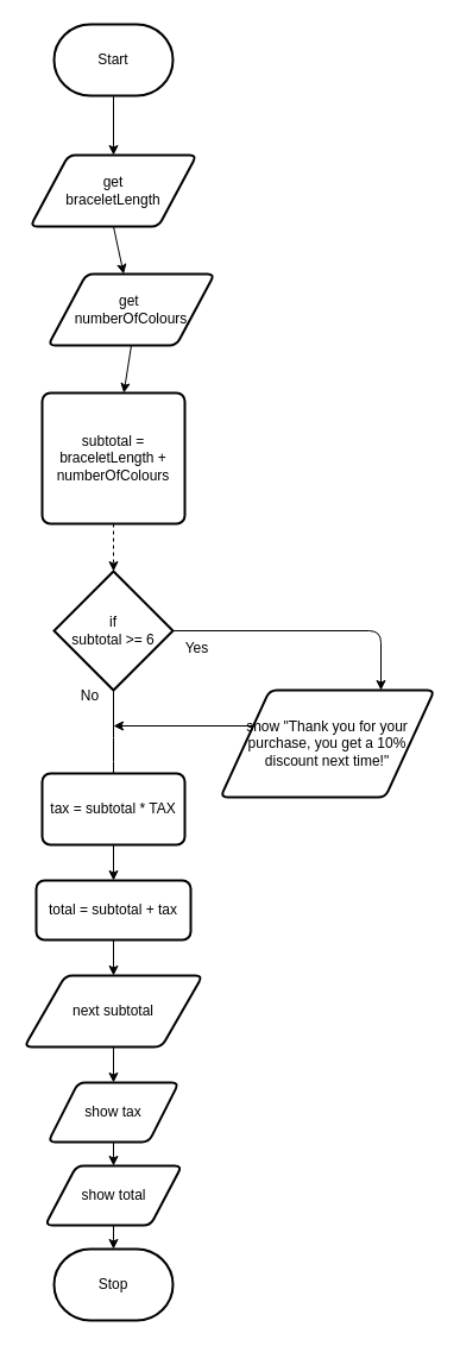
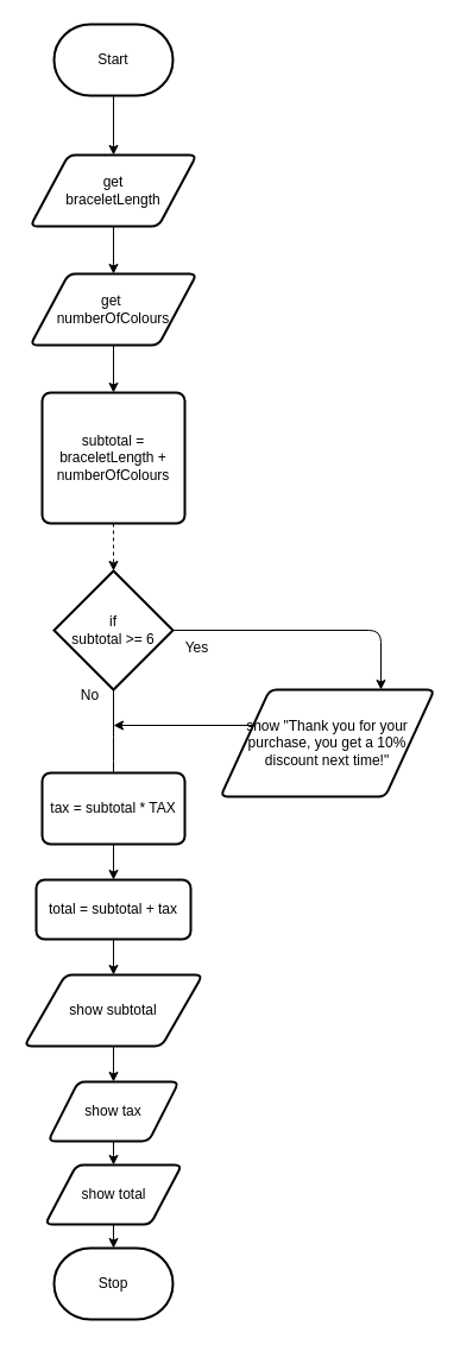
  <mxCell id="0" />
  <mxCell id="1" parent="0" />
  <mxCell id="2" style="edgeStyle=none;html=1;entryX=0.5;entryY=0;entryDx=0;entryDy=0;" parent="1" source="3" target="6" edge="1"><mxGeometry relative="1" as="geometry" /></mxCell>
  <mxCell id="3" value="Start" style="strokeWidth=2;html=1;shape=mxgraph.flowchart.terminator;whiteSpace=wrap;" parent="1" vertex="1"><mxGeometry x="45" y="20" width="100" height="60" as="geometry" /></mxCell>
  <mxCell id="4" value="Stop" style="strokeWidth=2;html=1;shape=mxgraph.flowchart.terminator;whiteSpace=wrap;" parent="1" vertex="1"><mxGeometry x="45" y="1050" width="100" height="60" as="geometry" /></mxCell>
  <mxCell id="5" style="edgeStyle=none;html=1;exitX=0.5;exitY=1;exitDx=0;exitDy=0;" parent="1" source="6" target="8" edge="1"><mxGeometry relative="1" as="geometry" /></mxCell>
  <mxCell id="6" value="get &lt;br&gt;braceletLength" style="shape=parallelogram;html=1;strokeWidth=2;perimeter=parallelogramPerimeter;whiteSpace=wrap;rounded=1;arcSize=12;size=0.23;" parent="1" vertex="1"><mxGeometry x="25" y="130" width="140" height="60" as="geometry" /></mxCell>
  <mxCell id="7" style="edgeStyle=none;html=1;exitX=0.5;exitY=1;exitDx=0;exitDy=0;" parent="1" source="8" target="10" edge="1"><mxGeometry relative="1" as="geometry" /></mxCell>
- <mxCell id="8" value="get&amp;nbsp;&lt;br&gt;numberOfColours" style="shape=parallelogram;html=1;strokeWidth=2;perimeter=parallelogramPerimeter;whiteSpace=wrap;rounded=1;arcSize=12;size=0.23;" parent="1" vertex="1"><mxGeometry x="40" y="230" width="140" height="60" as="geometry" /></mxCell>
+ <mxCell id="8" value="get&amp;nbsp;&lt;br&gt;numberOfColours" style="shape=parallelogram;html=1;strokeWidth=2;perimeter=parallelogramPerimeter;whiteSpace=wrap;rounded=1;arcSize=12;size=0.23;" parent="1" vertex="1"><mxGeometry x="25" y="230" width="140" height="60" as="geometry" /></mxCell>
  <mxCell id="9" style="edgeStyle=none;html=1;exitX=0.5;exitY=1;exitDx=0;exitDy=0;entryX=0.5;entryY=0;entryDx=0;entryDy=0;entryPerimeter=0;dashed=1;" parent="1" source="10" target="13" edge="1"><mxGeometry relative="1" as="geometry" /></mxCell>
  <mxCell id="10" value="subtotal = braceletLength + numberOfColours" style="rounded=1;whiteSpace=wrap;html=1;absoluteArcSize=1;arcSize=14;strokeWidth=2;" parent="1" vertex="1"><mxGeometry x="35" y="330" width="120" height="110" as="geometry" /></mxCell>
  <mxCell id="11" style="edgeStyle=orthogonalEdgeStyle;html=1;exitX=1;exitY=0.5;exitDx=0;exitDy=0;exitPerimeter=0;entryX=0.75;entryY=0;entryDx=0;entryDy=0;" parent="1" source="13" target="27" edge="1"><mxGeometry relative="1" as="geometry"><mxPoint x="260" y="570" as="targetPoint" /></mxGeometry></mxCell>
  <mxCell id="12" style="edgeStyle=orthogonalEdgeStyle;html=1;exitX=0.5;exitY=1;exitDx=0;exitDy=0;exitPerimeter=0;" parent="1" source="13" edge="1"><mxGeometry relative="1" as="geometry"><mxPoint x="95" y="680" as="targetPoint" /></mxGeometry></mxCell>
  <mxCell id="13" value="if&lt;br&gt;subtotal &amp;gt;= 6" style="strokeWidth=2;html=1;shape=mxgraph.flowchart.decision;whiteSpace=wrap;" parent="1" vertex="1"><mxGeometry x="45" y="480" width="100" height="100" as="geometry" /></mxCell>
  <mxCell id="14" style="edgeStyle=orthogonalEdgeStyle;html=1;exitX=0;exitY=0.5;exitDx=0;exitDy=0;" parent="1" edge="1"><mxGeometry relative="1" as="geometry"><mxPoint x="95" y="610" as="targetPoint" /><mxPoint x="215" y="610" as="sourcePoint" /></mxGeometry></mxCell>
  <mxCell id="15" style="edgeStyle=orthogonalEdgeStyle;html=1;exitX=0.5;exitY=1;exitDx=0;exitDy=0;" parent="1" source="16" target="18" edge="1"><mxGeometry relative="1" as="geometry" /></mxCell>
  <mxCell id="16" value="tax = subtotal * TAX" style="rounded=1;whiteSpace=wrap;html=1;absoluteArcSize=1;arcSize=14;strokeWidth=2;" parent="1" vertex="1"><mxGeometry x="35" y="650" width="120" height="60" as="geometry" /></mxCell>
  <mxCell id="17" style="edgeStyle=orthogonalEdgeStyle;html=1;exitX=0.5;exitY=1;exitDx=0;exitDy=0;entryX=0.5;entryY=0;entryDx=0;entryDy=0;" parent="1" source="18" target="20" edge="1"><mxGeometry relative="1" as="geometry" /></mxCell>
  <mxCell id="18" value="total = subtotal + tax" style="rounded=1;whiteSpace=wrap;html=1;absoluteArcSize=1;arcSize=14;strokeWidth=2;" parent="1" vertex="1"><mxGeometry x="30" y="740" width="130" height="50" as="geometry" /></mxCell>
  <mxCell id="19" style="edgeStyle=orthogonalEdgeStyle;html=1;exitX=0.5;exitY=1;exitDx=0;exitDy=0;entryX=0.5;entryY=0;entryDx=0;entryDy=0;" parent="1" source="20" target="22" edge="1"><mxGeometry relative="1" as="geometry" /></mxCell>
- <mxCell id="20" value="next subtotal" style="shape=parallelogram;html=1;strokeWidth=2;perimeter=parallelogramPerimeter;whiteSpace=wrap;rounded=1;arcSize=12;size=0.23;" parent="1" vertex="1"><mxGeometry x="20" y="820" width="150" height="60" as="geometry" /></mxCell>
+ <mxCell id="20" value="show subtotal" style="shape=parallelogram;html=1;strokeWidth=2;perimeter=parallelogramPerimeter;whiteSpace=wrap;rounded=1;arcSize=12;size=0.23;" parent="1" vertex="1"><mxGeometry x="20" y="820" width="150" height="60" as="geometry" /></mxCell>
  <mxCell id="21" style="edgeStyle=orthogonalEdgeStyle;html=1;exitX=0.5;exitY=1;exitDx=0;exitDy=0;entryX=0.5;entryY=0;entryDx=0;entryDy=0;" parent="1" source="22" target="24" edge="1"><mxGeometry relative="1" as="geometry" /></mxCell>
  <mxCell id="22" value="show tax" style="shape=parallelogram;html=1;strokeWidth=2;perimeter=parallelogramPerimeter;whiteSpace=wrap;rounded=1;arcSize=12;size=0.23;" parent="1" vertex="1"><mxGeometry x="40" y="910" width="110" height="50" as="geometry" /></mxCell>
  <mxCell id="23" style="edgeStyle=orthogonalEdgeStyle;html=1;exitX=0.5;exitY=1;exitDx=0;exitDy=0;entryX=0.5;entryY=0;entryDx=0;entryDy=0;entryPerimeter=0;" parent="1" source="24" target="4" edge="1"><mxGeometry relative="1" as="geometry" /></mxCell>
  <mxCell id="24" value="show total" style="shape=parallelogram;html=1;strokeWidth=2;perimeter=parallelogramPerimeter;whiteSpace=wrap;rounded=1;arcSize=12;size=0.23;" parent="1" vertex="1"><mxGeometry x="37.5" y="980" width="115" height="50" as="geometry" /></mxCell>
  <mxCell id="25" value="Yes" style="text;html=1;align=center;verticalAlign=middle;resizable=0;points=[];autosize=1;strokeColor=none;fillColor=none;" parent="1" vertex="1"><mxGeometry x="145" y="530" width="40" height="30" as="geometry" /></mxCell>
  <mxCell id="26" value="No" style="text;html=1;align=center;verticalAlign=middle;resizable=0;points=[];autosize=1;strokeColor=none;fillColor=none;" parent="1" vertex="1"><mxGeometry x="55" y="570" width="40" height="30" as="geometry" /></mxCell>
  <mxCell id="27" value="show &quot;Thank you for your purchase, you get a 10% discount next time!&quot;" style="shape=parallelogram;html=1;strokeWidth=2;perimeter=parallelogramPerimeter;whiteSpace=wrap;rounded=1;arcSize=12;size=0.23;" vertex="1" parent="1"><mxGeometry x="185" y="580" width="180" height="90" as="geometry" /></mxCell>
